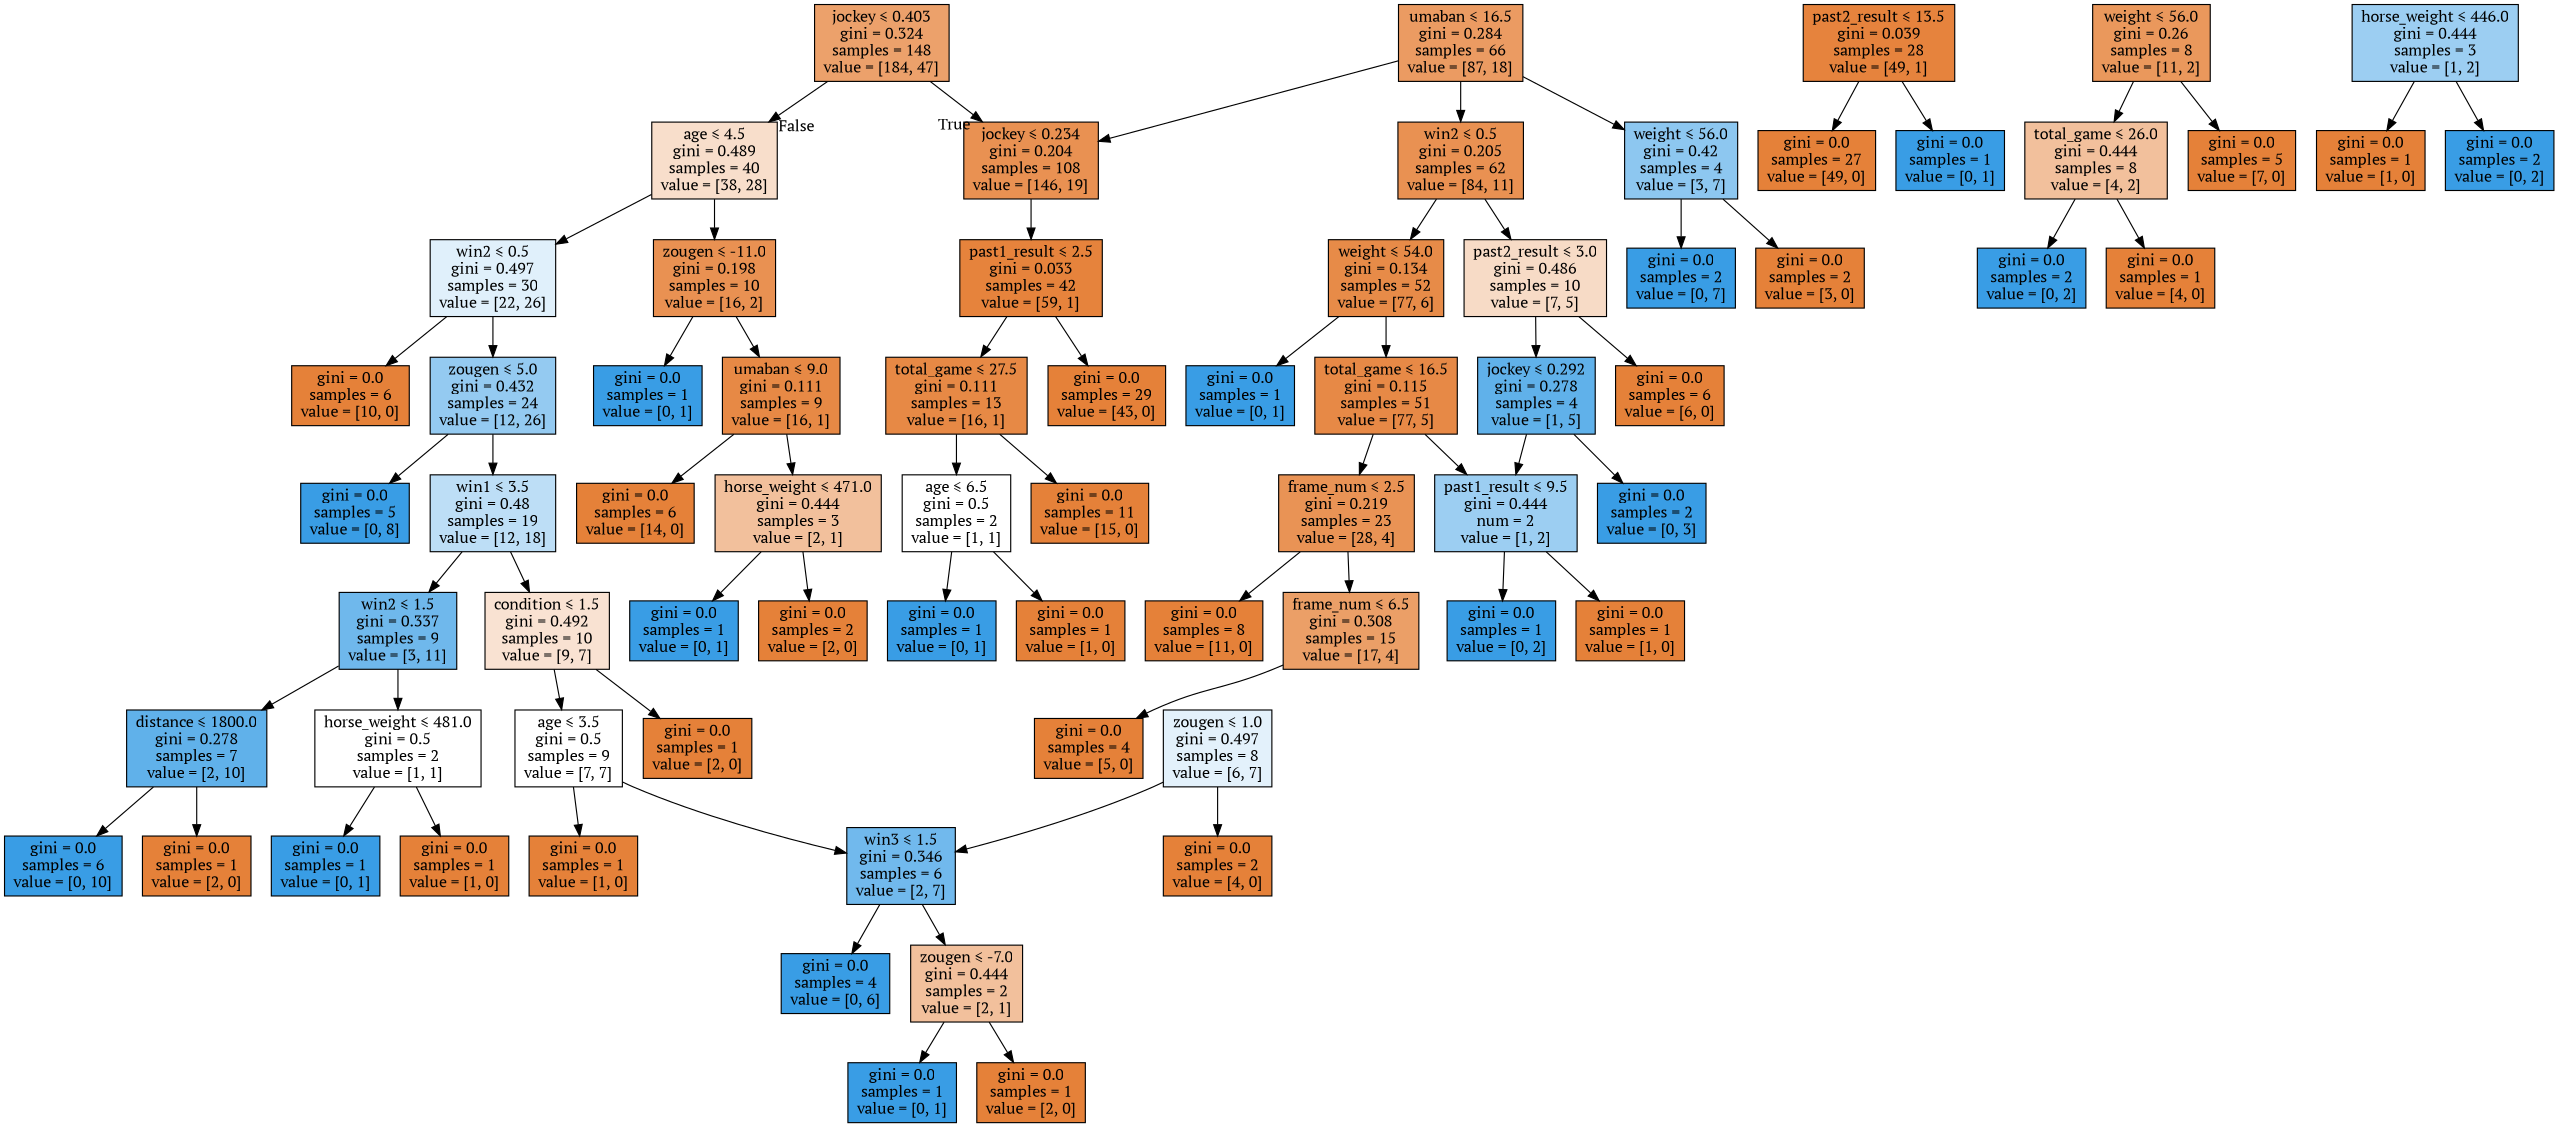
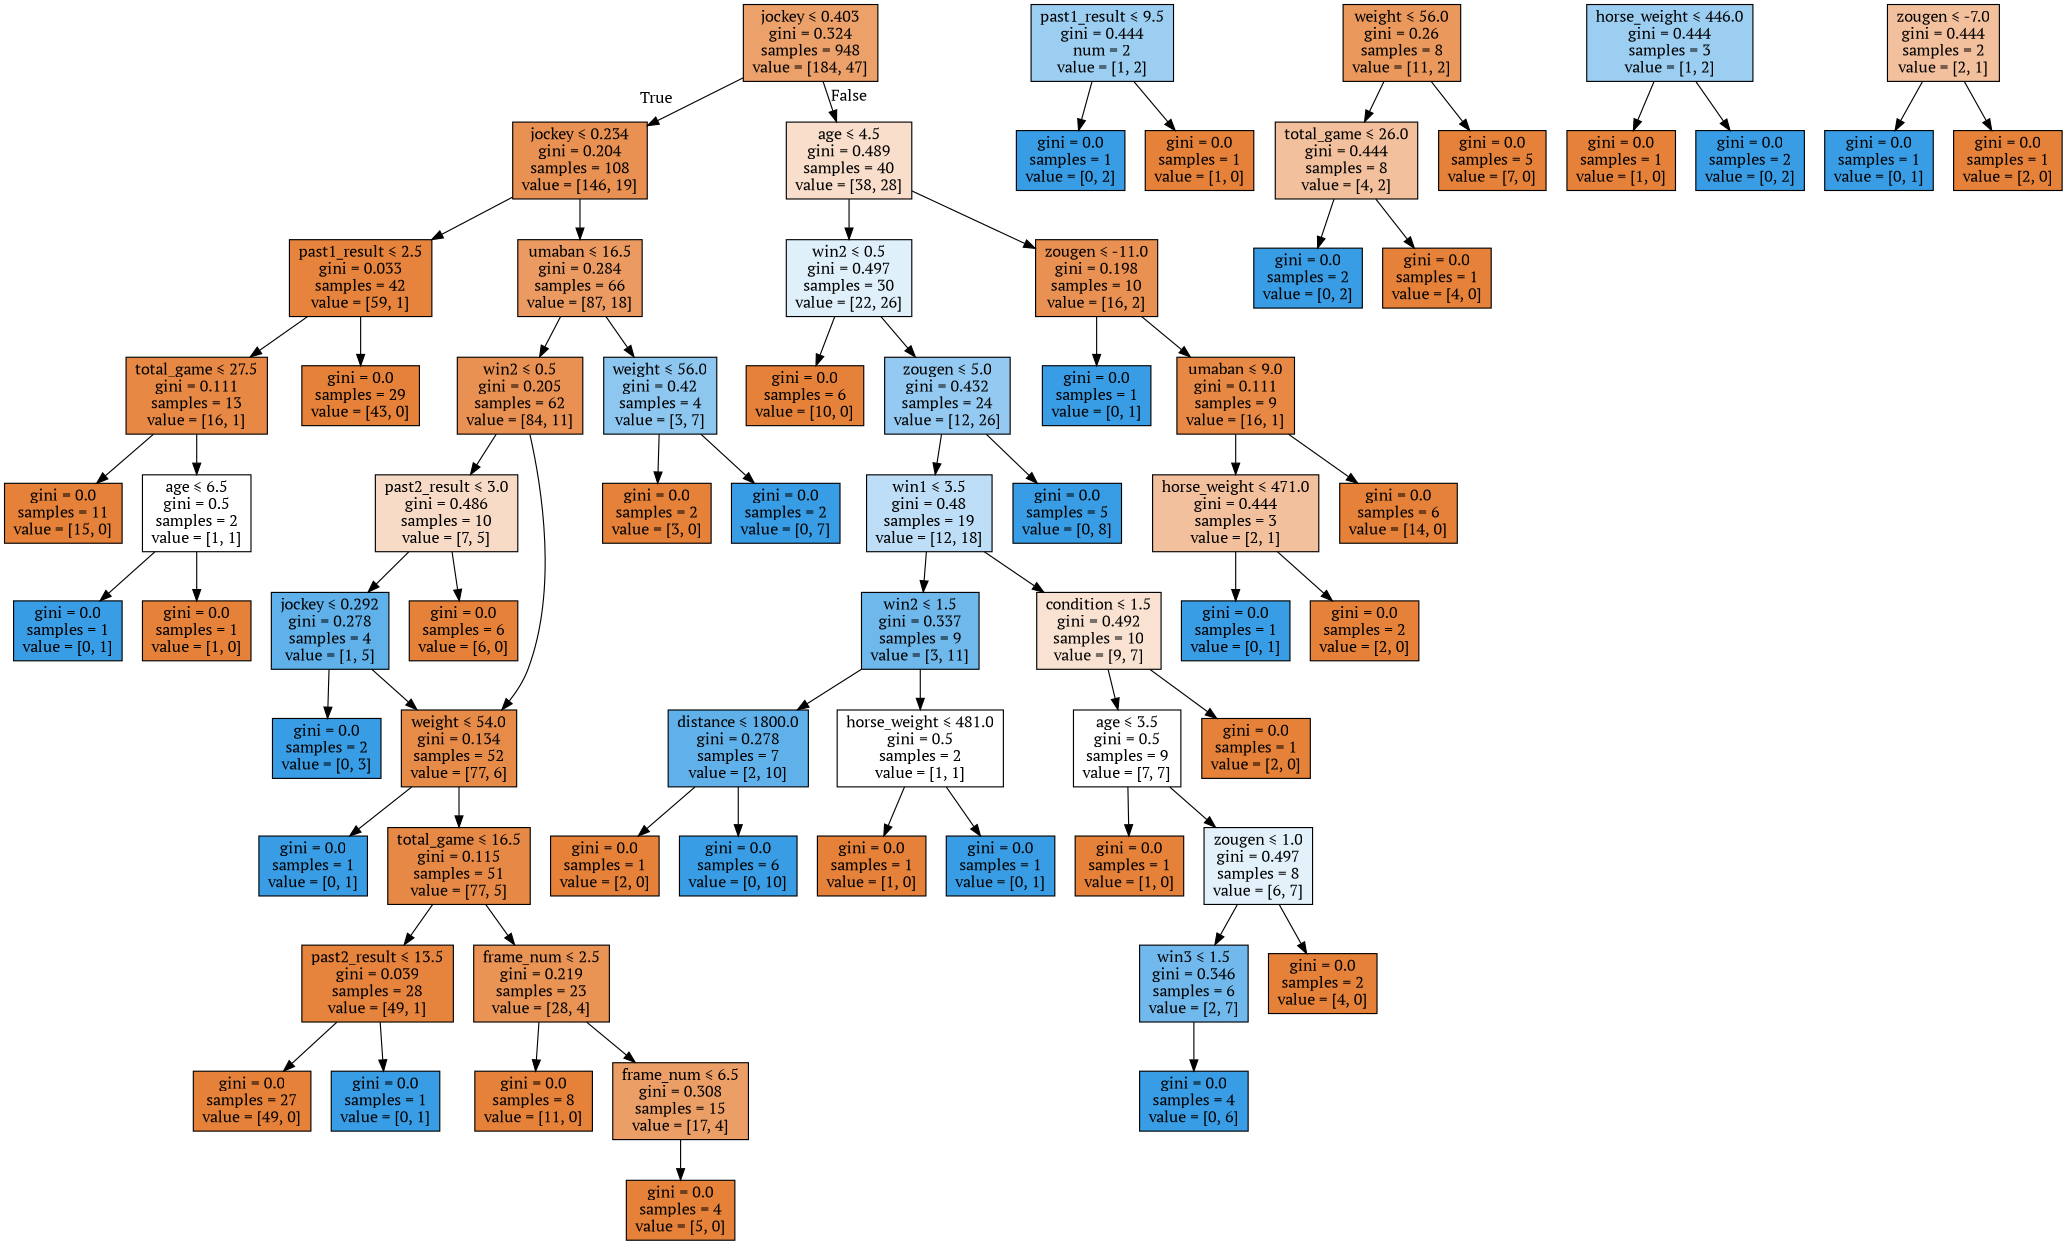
  digraph {
    fontname="PT Serif"
    node [color=black fillcolor="#e58139ff" fontname="PT Serif" shape=box style=filled]
    edge [fontname="PT Serif"]
-   n1 [fillcolor="#e58139be" label=<jockey &le; 0.403<br/>gini = 0.324<br/>samples = 148<br/>value = [184, 47]>]
+   n1 [fillcolor="#e58139be" label=<jockey &le; 0.403<br/>gini = 0.324<br/>samples = 948<br/>value = [184, 47]>]
    n2 [fillcolor="#e58139de" label=<jockey &le; 0.234<br/>gini = 0.204<br/>samples = 108<br/>value = [146, 19]>]
    n3 [fillcolor="#e5813943" label=<age &le; 4.5<br/>gini = 0.489<br/>samples = 40<br/>value = [38, 28]>]
    n4 [fillcolor="#e58139fb" label=<past1_result &le; 2.5<br/>gini = 0.033<br/>samples = 42<br/>value = [59, 1]>]
    n5 [fillcolor="#e58139ca" label=<umaban &le; 16.5<br/>gini = 0.284<br/>samples = 66<br/>value = [87, 18]>]
    n6 [fillcolor="#399de527" label=<win2 &le; 0.5<br/>gini = 0.497<br/>samples = 30<br/>value = [22, 26]>]
    n7 [fillcolor="#e58139df" label=<zougen &le; -11.0<br/>gini = 0.198<br/>samples = 10<br/>value = [16, 2]>]
    n8 [fillcolor="#e58139ef" label=<total_game &le; 27.5<br/>gini = 0.111<br/>samples = 13<br/>value = [16, 1]>]
    n9 [label=<gini = 0.0<br/>samples = 29<br/>value = [43, 0]>]
    n10 [fillcolor="#e58139de" label=<win2 &le; 0.5<br/>gini = 0.205<br/>samples = 62<br/>value = [84, 11]>]
    n11 [fillcolor="#399de592" label=<weight &le; 56.0<br/>gini = 0.42<br/>samples = 4<br/>value = [3, 7]>]
    n12 [label=<gini = 0.0<br/>samples = 11<br/>value = [15, 0]>]
    n13 [fillcolor="#e5813900" label=<age &le; 6.5<br/>gini = 0.5<br/>samples = 2<br/>value = [1, 1]>]
    n14 [fillcolor="#399de5ff" label=<gini = 0.0<br/>samples = 1<br/>value = [0, 1]>]
    n15 [label=<gini = 0.0<br/>samples = 1<br/>value = [1, 0]>]
    n16 [fillcolor="#e5813949" label=<past2_result &le; 3.0<br/>gini = 0.486<br/>samples = 10<br/>value = [7, 5]>]
    n17 [fillcolor="#e58139eb" label=<weight &le; 54.0<br/>gini = 0.134<br/>samples = 52<br/>value = [77, 6]>]
    n18 [label=<gini = 0.0<br/>samples = 2<br/>value = [3, 0]>]
    n19 [fillcolor="#399de5ff" label=<gini = 0.0<br/>samples = 2<br/>value = [0, 7]>]
    n20 [fillcolor="#399de5cc" label=<jockey &le; 0.292<br/>gini = 0.278<br/>samples = 4<br/>value = [1, 5]>]
    n21 [label=<gini = 0.0<br/>samples = 6<br/>value = [6, 0]>]
    n22 [fillcolor="#399de5ff" label=<gini = 0.0<br/>samples = 1<br/>value = [0, 1]>]
    n23 [fillcolor="#e58139ee" label=<total_game &le; 16.5<br/>gini = 0.115<br/>samples = 51<br/>value = [77, 5]>]
    n24 [fillcolor="#399de5ff" label=<gini = 0.0<br/>samples = 2<br/>value = [0, 3]>]
    n25 [fillcolor="#399de57f" label=<past1_result &le; 9.5<br/>gini = 0.444<br/>num = 2<br/>value = [1, 2]>]
    n26 [fillcolor="#399de5ff" label=<gini = 0.0<br/>samples = 1<br/>value = [0, 2]>]
    n27 [label=<gini = 0.0<br/>samples = 1<br/>value = [1, 0]>]
    n28 [fillcolor="#e58139fa" label=<past2_result &le; 13.5<br/>gini = 0.039<br/>samples = 28<br/>value = [49, 1]>]
    n29 [fillcolor="#e58139db" label=<frame_num &le; 2.5<br/>gini = 0.219<br/>samples = 23<br/>value = [28, 4]>]
    n30 [label=<gini = 0.0<br/>samples = 27<br/>value = [49, 0]>]
    n31 [fillcolor="#399de5ff" label=<gini = 0.0<br/>samples = 1<br/>value = [0, 1]>]
    n32 [label=<gini = 0.0<br/>samples = 8<br/>value = [11, 0]>]
    n33 [fillcolor="#e58139c3" label=<frame_num &le; 6.5<br/>gini = 0.308<br/>samples = 15<br/>value = [17, 4]>]
    n34 [label=<gini = 0.0<br/>samples = 4<br/>value = [5, 0]>]
    n35 [fillcolor="#e58139d1" label=<weight &le; 56.0<br/>gini = 0.26<br/>samples = 8<br/>value = [11, 2]>]
    n36 [fillcolor="#e581397f" label=<total_game &le; 26.0<br/>gini = 0.444<br/>samples = 8<br/>value = [4, 2]>]
    n37 [label=<gini = 0.0<br/>samples = 5<br/>value = [7, 0]>]
    n38 [fillcolor="#399de57f" label=<horse_weight &le; 446.0<br/>gini = 0.444<br/>samples = 3<br/>value = [1, 2]>]
    n39 [label=<gini = 0.0<br/>samples = 1<br/>value = [1, 0]>]
    n40 [fillcolor="#399de5ff" label=<gini = 0.0<br/>samples = 2<br/>value = [0, 2]>]
    n41 [fillcolor="#399de5ff" label=<gini = 0.0<br/>samples = 2<br/>value = [0, 2]>]
    n42 [label=<gini = 0.0<br/>samples = 1<br/>value = [4, 0]>]
    n43 [label=<gini = 0.0<br/>samples = 6<br/>value = [10, 0]>]
    n44 [fillcolor="#399de589" label=<zougen &le; 5.0<br/>gini = 0.432<br/>samples = 24<br/>value = [12, 26]>]
    n45 [fillcolor="#399de5ff" label=<gini = 0.0<br/>samples = 1<br/>value = [0, 1]>]
    n46 [fillcolor="#e58139ef" label=<umaban &le; 9.0<br/>gini = 0.111<br/>samples = 9<br/>value = [16, 1]>]
    n47 [fillcolor="#399de555" label=<win1 &le; 3.5<br/>gini = 0.48<br/>samples = 19<br/>value = [12, 18]>]
    n48 [fillcolor="#399de5ff" label=<gini = 0.0<br/>samples = 5<br/>value = [0, 8]>]
    n49 [fillcolor="#399de5b9" label=<win2 &le; 1.5<br/>gini = 0.337<br/>samples = 9<br/>value = [3, 11]>]
    n50 [fillcolor="#e5813939" label=<condition &le; 1.5<br/>gini = 0.492<br/>samples = 10<br/>value = [9, 7]>]
    n51 [fillcolor="#399de5cc" label=<distance &le; 1800.0<br/>gini = 0.278<br/>samples = 7<br/>value = [2, 10]>]
    n52 [fillcolor="#e5813900" label=<horse_weight &le; 481.0<br/>gini = 0.5<br/>samples = 2<br/>value = [1, 1]>]
    n53 [fillcolor="#e5813900" label=<age &le; 3.5<br/>gini = 0.5<br/>samples = 9<br/>value = [7, 7]>]
    n54 [label=<gini = 0.0<br/>samples = 1<br/>value = [2, 0]>]
    n55 [label=<gini = 0.0<br/>samples = 1<br/>value = [2, 0]>]
    n56 [fillcolor="#399de5ff" label=<gini = 0.0<br/>samples = 6<br/>value = [0, 10]>]
    n57 [label=<gini = 0.0<br/>samples = 1<br/>value = [1, 0]>]
    n58 [fillcolor="#399de5ff" label=<gini = 0.0<br/>samples = 1<br/>value = [0, 1]>]
    n59 [label=<gini = 0.0<br/>samples = 1<br/>value = [1, 0]>]
    n60 [fillcolor="#399de524" label=<zougen &le; 1.0<br/>gini = 0.497<br/>samples = 8<br/>value = [6, 7]>]
    n61 [fillcolor="#399de5b6" label=<win3 &le; 1.5<br/>gini = 0.346<br/>samples = 6<br/>value = [2, 7]>]
    n62 [label=<gini = 0.0<br/>samples = 2<br/>value = [4, 0]>]
    n63 [fillcolor="#399de5ff" label=<gini = 0.0<br/>samples = 4<br/>value = [0, 6]>]
    n64 [fillcolor="#e581397f" label=<zougen &le; -7.0<br/>gini = 0.444<br/>samples = 2<br/>value = [2, 1]>]
    n65 [fillcolor="#399de5ff" label=<gini = 0.0<br/>samples = 1<br/>value = [0, 1]>]
    n66 [label=<gini = 0.0<br/>samples = 1<br/>value = [2, 0]>]
    n67 [fillcolor="#e581397f" label=<horse_weight &le; 471.0<br/>gini = 0.444<br/>samples = 3<br/>value = [2, 1]>]
    n68 [label=<gini = 0.0<br/>samples = 6<br/>value = [14, 0]>]
    n69 [fillcolor="#399de5ff" label=<gini = 0.0<br/>samples = 1<br/>value = [0, 1]>]
    n70 [label=<gini = 0.0<br/>samples = 2<br/>value = [2, 0]>]
    n1 -> n2 [headlabel=True labelangle=45 labeldistance=2.5]
    n1 -> n3 [headlabel=False labelangle=-45 labeldistance=2.5]
    n2 -> n4
-   n5 -> n2
+   n2 -> n5
    n3 -> n6
    n3 -> n7
    n4 -> n8
    n4 -> n9
    n5 -> n10
    n5 -> n11
    n6 -> n43
    n6 -> n44
    n7 -> n45
    n7 -> n46
    n8 -> n12
    n8 -> n13
    n10 -> n16
    n10 -> n17
    n11 -> n18
    n11 -> n19
    n13 -> n14
    n13 -> n15
    n16 -> n20
    n16 -> n21
    n17 -> n22
    n17 -> n23
    n20 -> n24
-   n20 -> n25
-   n23 -> n25
+   n20 -> n17
+   n23 -> n28
    n23 -> n29
    n25 -> n26
    n25 -> n27
    n28 -> n30
    n28 -> n31
    n29 -> n32
    n29 -> n33
    n33 -> n34
    n35 -> n36
    n35 -> n37
    n36 -> n41
    n36 -> n42
    n38 -> n39
    n38 -> n40
    n44 -> n47
    n44 -> n48
    n46 -> n67
    n46 -> n68
    n47 -> n49
    n47 -> n50
    n49 -> n51
    n49 -> n52
    n50 -> n53
    n50 -> n54
    n51 -> n55
    n51 -> n56
    n52 -> n57
    n52 -> n58
    n53 -> n59
-   n53 -> n61
+   n53 -> n60
    n60 -> n61
    n60 -> n62
    n61 -> n63
-   n61 -> n64
    n64 -> n65
    n64 -> n66
    n67 -> n69
    n67 -> n70
  }
